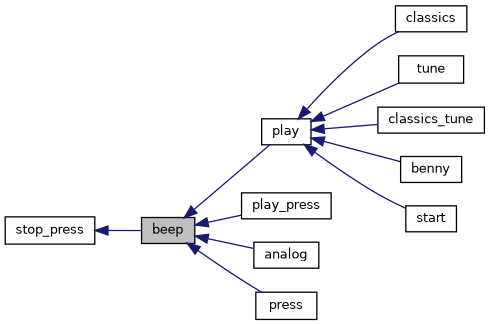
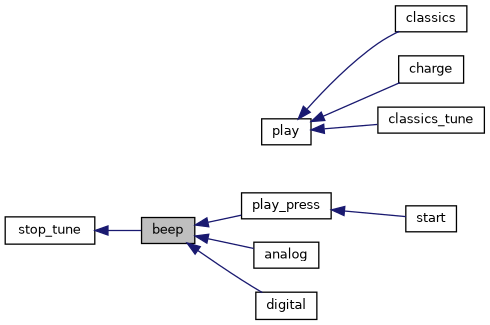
  digraph {
    rankdir=LR
    node [color=black fillcolor=white fontname=Helvetica fontsize=10 shape=record style=filled]
    edge [color=midnightblue dir=back fontname=Helvetica fontsize=10 labelfontname=Helvetica labelfontsize=10 style=solid]
    n1 [fillcolor=grey75 fontcolor=black height=0.2 label=beep width=0.4]
    n2 [height=0.2 label=play width=0.4]
    n3 [height=0.2 label=play_press width=0.4]
    n4 [height=0.2 label=analog width=0.4]
-   n5 [height=0.2 label=press width=0.4]
+   n5 [height=0.2 label=digital width=0.4]
    n6 [height=0.2 label=classics width=0.4]
-   n7 [height=0.2 label=tune width=0.4]
+   n7 [height=0.2 label=charge width=0.4]
    n8 [height=0.2 label=classics_tune width=0.4]
-   n9 [height=0.2 label=benny width=0.4]
    n10 [height=0.2 label=start width=0.4]
-   n11 [height=0.2 label=stop_press width=0.4]
-   n1 -> n2
+   n11 [height=0.2 label=stop_tune width=0.4]
    n1 -> n3
    n1 -> n4
    n1 -> n5
    n2 -> n6
    n2 -> n7
    n2 -> n8
-   n2 -> n9
-   n2 -> n10
+   n3 -> n10
    n11 -> n1
  }
